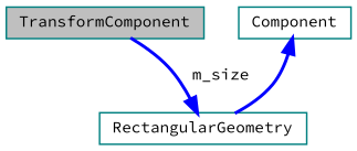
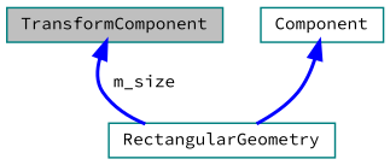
  digraph {
    fontname="Source Code Pro"
    node [color=teal fillcolor=white fontname="Source Code Pro" fontsize=10 shape=record style=filled]
    edge [color=blue dir=back fontname="Source Code Pro" fontsize=10 labelfontname=Helvetica labelfontsize=10 style=bold]
    n1 [fillcolor=grey75 fontcolor=black height=0.2 label=TransformComponent width=0.4]
    n2 [height=0.2 label=Component width=0.4]
    n3 [height=0.2 label=RectangularGeometry width=0.4]
    n2 -> n3
-   n3 -> n1 [label=" m_size"]
+   n1 -> n3 [label=" m_size"]
  }
